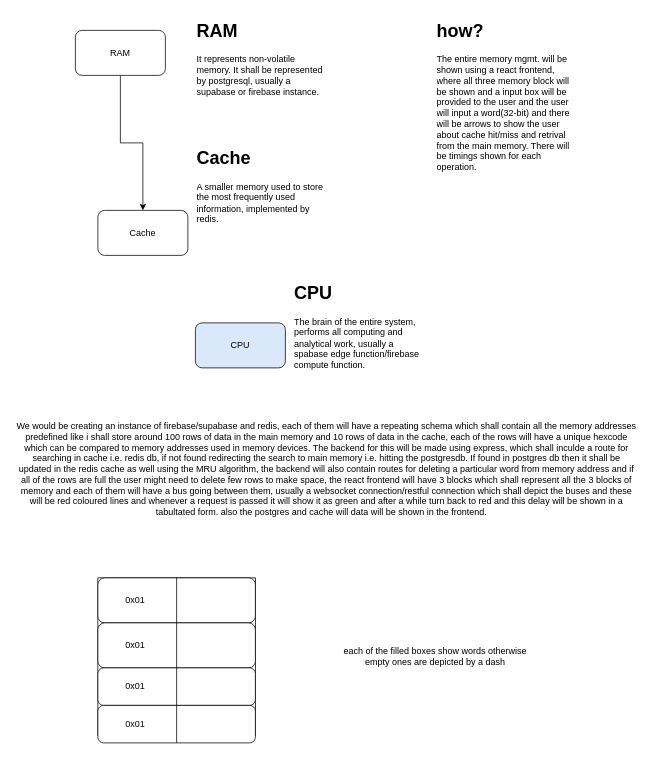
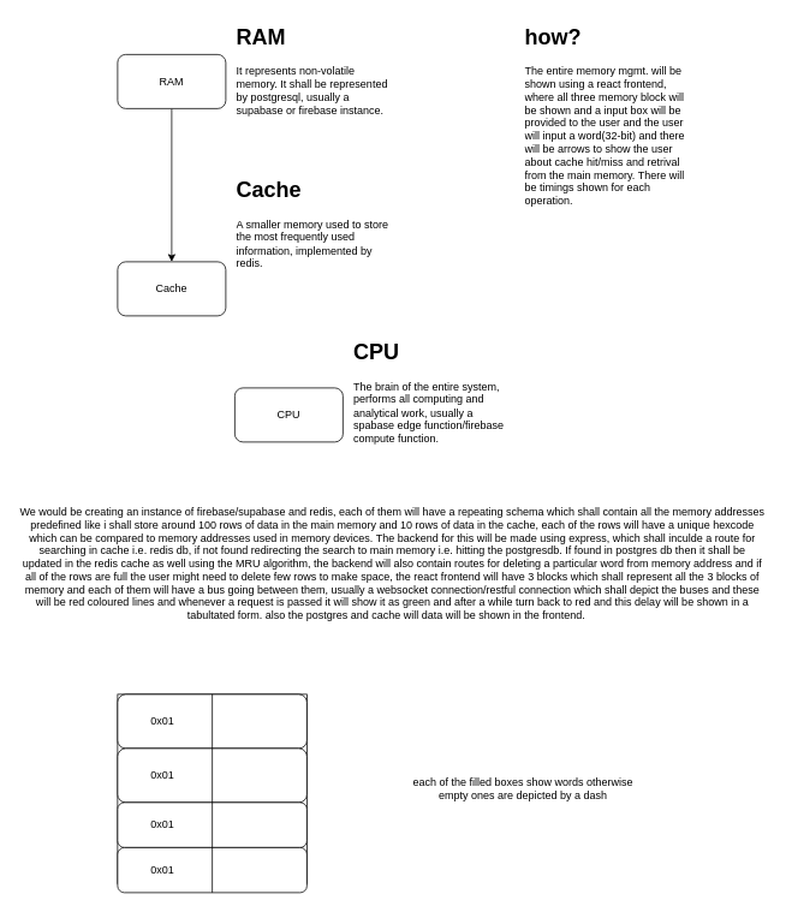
  <mxCell id="0" />
  <mxCell id="1" parent="0" />
  <mxCell id="2" style="edgeStyle=orthogonalEdgeStyle;rounded=0;orthogonalLoop=1;jettySize=auto;html=1;entryX=0.5;entryY=0;entryDx=0;entryDy=0;" edge="1" parent="1" source="3" target="5"><mxGeometry relative="1" as="geometry"><mxPoint x="190" y="270" as="targetPoint" /></mxGeometry></mxCell>
- <mxCell id="3" value="RAM" style="rounded=1;whiteSpace=wrap;html=1;" vertex="1" parent="1"><mxGeometry x="100" y="40" width="120" height="60" as="geometry" /></mxCell>
+ <mxCell id="3" value="RAM" style="rounded=1;whiteSpace=wrap;html=1;" vertex="1" parent="1"><mxGeometry x="130" y="60" width="120" height="60" as="geometry" /></mxCell>
  <mxCell id="4" value="&lt;h1 style=&quot;margin-top: 0px;&quot;&gt;RAM&lt;/h1&gt;&lt;div&gt;It represents non-volatile memory. It shall be represented by postgresql, usually a supabase or firebase instance.&lt;/div&gt;" style="text;html=1;whiteSpace=wrap;overflow=hidden;rounded=0;" vertex="1" parent="1"><mxGeometry x="260" y="20" width="180" height="120" as="geometry" /></mxCell>
- <mxCell id="5" value="Cache" style="rounded=1;whiteSpace=wrap;html=1;" vertex="1" parent="1"><mxGeometry x="130" y="280" width="120" height="60" as="geometry" /></mxCell>
+ <mxCell id="5" value="Cache" style="rounded=1;whiteSpace=wrap;html=1;" vertex="1" parent="1"><mxGeometry x="130" y="290" width="120" height="60" as="geometry" /></mxCell>
  <mxCell id="6" value="&lt;h1 style=&quot;margin-top: 0px;&quot;&gt;Cache&lt;/h1&gt;&lt;div&gt;A smaller memory used to store the most frequently used information, implemented by redis.&lt;/div&gt;" style="text;html=1;whiteSpace=wrap;overflow=hidden;rounded=0;" vertex="1" parent="1"><mxGeometry x="260" y="190" width="180" height="120" as="geometry" /></mxCell>
- <mxCell id="7" value="CPU" style="rounded=1;whiteSpace=wrap;html=1;fillColor=#dae8fc;" vertex="1" parent="1"><mxGeometry x="260" y="430" width="120" height="60" as="geometry" /></mxCell>
+ <mxCell id="7" value="CPU" style="rounded=1;whiteSpace=wrap;html=1;" vertex="1" parent="1"><mxGeometry x="260" y="430" width="120" height="60" as="geometry" /></mxCell>
  <mxCell id="8" value="&lt;h1 style=&quot;margin-top: 0px;&quot;&gt;CPU&lt;/h1&gt;&lt;div&gt;The brain of the entire system, performs all computing and analytical work, usually a spabase edge function/firebase compute function.&lt;/div&gt;" style="text;html=1;whiteSpace=wrap;overflow=hidden;rounded=0;" vertex="1" parent="1"><mxGeometry x="390" y="370" width="180" height="120" as="geometry" /></mxCell>
  <mxCell id="9" value="&lt;h1 style=&quot;margin-top: 0px;&quot;&gt;how?&lt;/h1&gt;&lt;div&gt;The entire memory mgmt. will be shown using a react frontend, where all three memory block will be shown and a input box will be provided to the user and the user will input a word(32-bit) and there will be arrows to show the user about cache hit/miss and retrival from the main memory. There will be timings shown for each operation.&amp;nbsp;&amp;nbsp;&lt;/div&gt;" style="text;html=1;whiteSpace=wrap;overflow=hidden;rounded=0;" vertex="1" parent="1"><mxGeometry x="580" y="20" width="180" height="460" as="geometry" /></mxCell>
  <mxCell id="10" value="We would be creating an instance of firebase/supabase and redis, each of them will have a repeating schema which shall contain all the memory addresses predefined like i shall store around 100 rows of data in the main memory and 10 rows of data in the cache, each of the rows will have a unique hexcode which can be compared to memory addresses used in memory devices. The backend for this will be made using express, which shall inculde a route for searching in cache i.e. redis db, if not found redirecting the search to main memory i.e. hitting the postgresdb. If found in postgres db then it shall be updated in the redis cache as well using the MRU algorithm, the backend will also contain routes for deleting a particular word from memory address and if all of the rows are full the user might need to delete few rows to make space, the react frontend will have 3 blocks which shall represent all the 3 blocks of memory and each of them will have a bus going between them, usually a websocket connection/restful connection which shall depict the buses and these will be red coloured lines and whenever a request is passed it will show it as green and after a while turn back to red and this delay will be shown in a tabultated form. also the postgres and cache will data will be shown in the frontend.&amp;nbsp; &amp;nbsp;&amp;nbsp;" style="text;html=1;align=center;verticalAlign=middle;whiteSpace=wrap;rounded=0;" vertex="1" parent="1"><mxGeometry x="20" y="460" width="830" height="330" as="geometry" /></mxCell>
  <mxCell id="11" value="" style="whiteSpace=wrap;html=1;aspect=fixed;" vertex="1" parent="1"><mxGeometry x="130" y="770" width="210" height="210" as="geometry" /></mxCell>
  <mxCell id="12" value="" style="rounded=1;whiteSpace=wrap;html=1;" vertex="1" parent="1"><mxGeometry x="130" y="770" width="210" height="60" as="geometry" /></mxCell>
  <mxCell id="13" value="" style="rounded=1;whiteSpace=wrap;html=1;" vertex="1" parent="1"><mxGeometry x="130" y="830" width="210" height="60" as="geometry" /></mxCell>
  <mxCell id="14" value="" style="rounded=1;whiteSpace=wrap;html=1;" vertex="1" parent="1"><mxGeometry x="130" y="890" width="210" height="50" as="geometry" /></mxCell>
  <mxCell id="15" value="" style="rounded=1;whiteSpace=wrap;html=1;" vertex="1" parent="1"><mxGeometry x="130" y="940" width="210" height="50" as="geometry" /></mxCell>
  <mxCell id="16" value="" style="endArrow=none;html=1;rounded=0;exitX=0.5;exitY=1;exitDx=0;exitDy=0;entryX=0.5;entryY=0;entryDx=0;entryDy=0;" edge="1" parent="1" source="15" target="12"><mxGeometry width="50" height="50" relative="1" as="geometry"><mxPoint x="400" y="720" as="sourcePoint" /><mxPoint x="450" y="670" as="targetPoint" /></mxGeometry></mxCell>
  <mxCell id="17" value="0x01&lt;span style=&quot;color: rgba(0, 0, 0, 0); font-family: monospace; font-size: 0px; text-align: start; text-wrap-mode: nowrap;&quot;&gt;%3CmxGraphModel%3E%3Croot%3E%3CmxCell%20id%3D%220%22%2F%3E%3CmxCell%20id%3D%221%22%20parent%3D%220%22%2F%3E%3CmxCell%20id%3D%222%22%20value%3D%22%22%20style%3D%22rounded%3D1%3BwhiteSpace%3Dwrap%3Bhtml%3D1%3B%22%20vertex%3D%221%22%20parent%3D%221%22%3E%3CmxGeometry%20x%3D%22130%22%20y%3D%22920%22%20width%3D%22210%22%20height%3D%2250%22%20as%3D%22geometry%22%2F%3E%3C%2FmxCell%3E%3C%2Froot%3E%3C%2FmxGraphModel%3E&lt;/span&gt;" style="text;html=1;align=center;verticalAlign=middle;whiteSpace=wrap;rounded=0;" vertex="1" parent="1"><mxGeometry x="150" y="845" width="60" height="30" as="geometry" /></mxCell>
  <mxCell id="18" value="0x01&lt;span style=&quot;color: rgba(0, 0, 0, 0); font-family: monospace; font-size: 0px; text-align: start; text-wrap-mode: nowrap;&quot;&gt;%3CmxGraphModel%3E%3Croot%3E%3CmxCell%20id%3D%220%22%2F%3E%3CmxCell%20id%3D%221%22%20parent%3D%220%22%2F%3E%3CmxCell%20id%3D%222%22%20value%3D%22%22%20style%3D%22rounded%3D1%3BwhiteSpace%3Dwrap%3Bhtml%3D1%3B%22%20vertex%3D%221%22%20parent%3D%221%22%3E%3CmxGeometry%20x%3D%22130%22%20y%3D%22920%22%20width%3D%22210%22%20height%3D%2250%22%20as%3D%22geometry%22%2F%3E%3C%2FmxCell%3E%3C%2Froot%3E%3C%2FmxGraphModel%3E&lt;/span&gt;" style="text;html=1;align=center;verticalAlign=middle;whiteSpace=wrap;rounded=0;" vertex="1" parent="1"><mxGeometry x="150" y="785" width="60" height="30" as="geometry" /></mxCell>
  <mxCell id="19" value="0x01&lt;span style=&quot;color: rgba(0, 0, 0, 0); font-family: monospace; font-size: 0px; text-align: start; text-wrap-mode: nowrap;&quot;&gt;%3CmxGraphModel%3E%3Croot%3E%3CmxCell%20id%3D%220%22%2F%3E%3CmxCell%20id%3D%221%22%20parent%3D%220%22%2F%3E%3CmxCell%20id%3D%222%22%20value%3D%22%22%20style%3D%22rounded%3D1%3BwhiteSpace%3Dwrap%3Bhtml%3D1%3B%22%20vertex%3D%221%22%20parent%3D%221%22%3E%3CmxGeometry%20x%3D%22130%22%20y%3D%22920%22%20width%3D%22210%22%20height%3D%2250%22%20as%3D%22geometry%22%2F%3E%3C%2FmxCell%3E%3C%2Froot%3E%3C%2FmxGraphModel%3E&lt;/span&gt;" style="text;html=1;align=center;verticalAlign=middle;whiteSpace=wrap;rounded=0;" vertex="1" parent="1"><mxGeometry x="150" y="900" width="60" height="30" as="geometry" /></mxCell>
  <mxCell id="20" value="0x01&lt;span style=&quot;color: rgba(0, 0, 0, 0); font-family: monospace; font-size: 0px; text-align: start; text-wrap-mode: nowrap;&quot;&gt;%3CmxGraphModel%3E%3Croot%3E%3CmxCell%20id%3D%220%22%2F%3E%3CmxCell%20id%3D%221%22%20parent%3D%220%22%2F%3E%3CmxCell%20id%3D%222%22%20value%3D%22%22%20style%3D%22rounded%3D1%3BwhiteSpace%3Dwrap%3Bhtml%3D1%3B%22%20vertex%3D%221%22%20parent%3D%221%22%3E%3CmxGeometry%20x%3D%22130%22%20y%3D%22920%22%20width%3D%22210%22%20height%3D%2250%22%20as%3D%22geometry%22%2F%3E%3C%2FmxCell%3E%3C%2Froot%3E%3C%2FmxGraphModel%3E&lt;/span&gt;" style="text;html=1;align=center;verticalAlign=middle;whiteSpace=wrap;rounded=0;" vertex="1" parent="1"><mxGeometry x="150" y="950" width="60" height="30" as="geometry" /></mxCell>
  <mxCell id="21" value="each of the filled boxes show words otherwise empty ones are depicted by a dash" style="text;html=1;align=center;verticalAlign=middle;whiteSpace=wrap;rounded=0;" vertex="1" parent="1"><mxGeometry x="440" y="825" width="280" height="100" as="geometry" /></mxCell>
